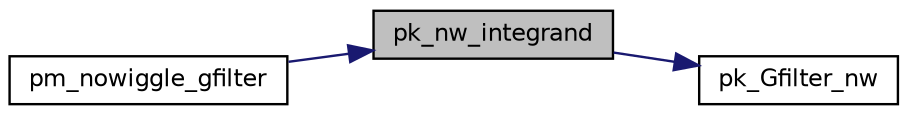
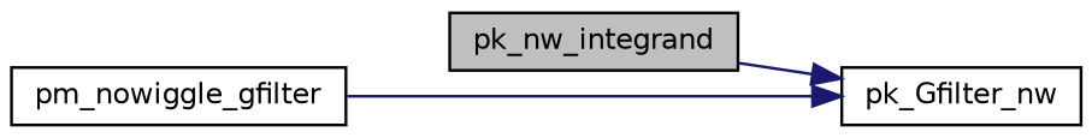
  digraph {
    rankdir=RL
    node [color=black fillcolor=white fontname=Helvetica fontsize=10 shape=record style=filled]
    edge [color=midnightblue dir=back fontname=Helvetica fontsize=10 labelfontname=Helvetica labelfontsize=10 style=solid]
    n1 [fillcolor=grey75 fontcolor=black height=0.2 label=pk_nw_integrand width=0.4]
    n2 [height=0.2 label=pk_Gfilter_nw width=0.4]
    n3 [height=0.2 label=pm_nowiggle_gfilter width=0.4]
    n2 -> n1
-   n1 -> n3
+   n2 -> n3
  }
